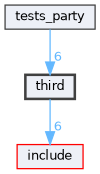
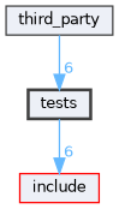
  digraph {
    compound=true
    node [color=grey25 fillcolor="#edf0f7" fontname=Helvetica fontsize=10 shape=box style=filled]
    edge [color=steelblue1 fontcolor=steelblue1 fontname=Helvetica fontsize=10 headlabel=6 labeldistance=1.5 labelfontname=Helvetica labelfontsize=10]
-   n1 [height=0.2 label=third style="filled,bold" width=0.4]
+   n1 [height=0.2 label=tests style="filled,bold" width=0.4]
    n2 [color=red height=0.2 label=include width=0.4]
-   n3 [height=0.2 label=tests_party width=0.4]
+   n3 [height=0.2 label=third_party width=0.4]
    n1 -> n2
    n3 -> n1
  }
